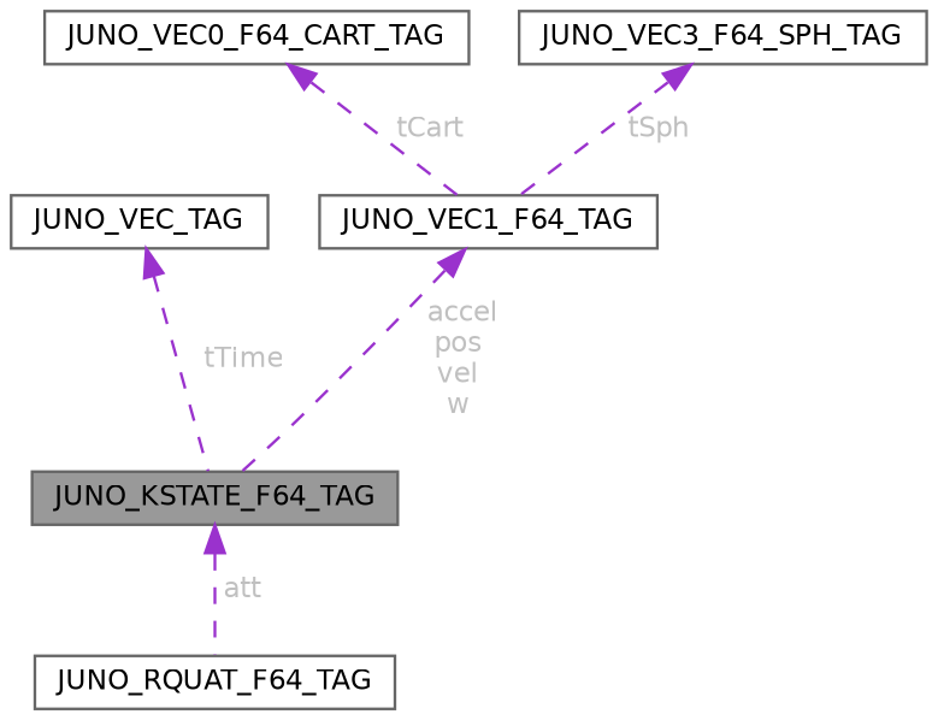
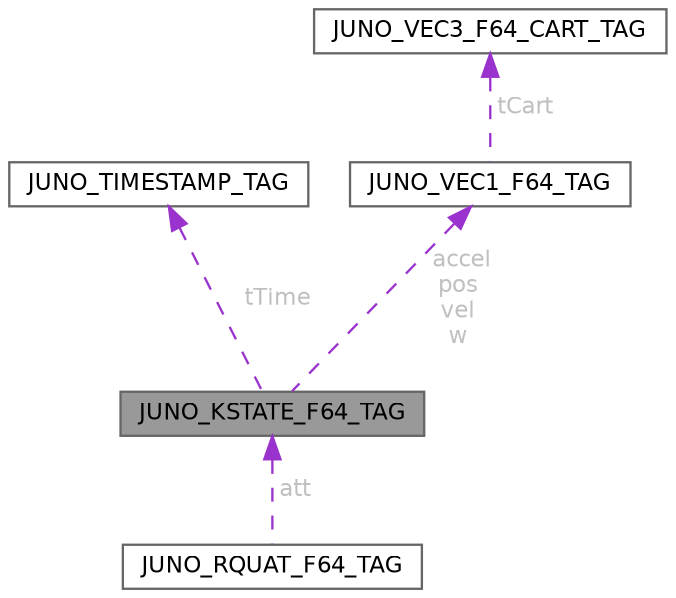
  digraph {
    node [color=gray40 fillcolor=white fontname=Helvetica fontsize=10 shape=box style=filled]
    edge [color=darkorchid3 dir=back fontcolor=grey fontname=Helvetica fontsize=10 labelfontname=Helvetica labelfontsize=10 style=dashed]
    n1 [fillcolor=grey60 fontcolor=black height=0.2 label=JUNO_KSTATE_F64_TAG width=0.4]
    n2 [height=0.2 label=JUNO_RQUAT_F64_TAG width=0.4]
-   n3 [height=0.2 label=JUNO_VEC_TAG width=0.4]
+   n3 [height=0.2 label=JUNO_TIMESTAMP_TAG width=0.4]
    n4 [height=0.2 label=JUNO_VEC1_F64_TAG width=0.4]
-   n5 [height=0.2 label=JUNO_VEC0_F64_CART_TAG width=0.4]
-   n6 [height=0.2 label=JUNO_VEC3_F64_SPH_TAG width=0.4]
+   n5 [height=0.2 label=JUNO_VEC3_F64_CART_TAG width=0.4]
    n1 -> n2 [label=" att"]
    n3 -> n1 [label=" tTime"]
    n4 -> n1 [label=" accel\npos\nvel\nw"]
    n5 -> n4 [label=" tCart"]
-   n6 -> n4 [label=" tSph"]
  }
